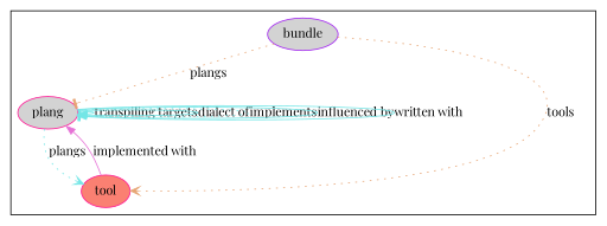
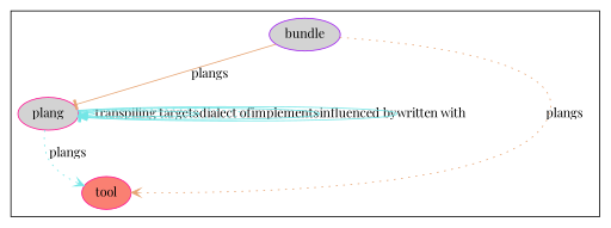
  digraph {
    fontname="Playfair Display"
    node [color=deeppink fillcolor=lightgrey fontcolor=black fontname="Playfair Display" style=filled]
    edge [arrowhead=normal color="0.5 0.5 0.9" fontname="Playfair Display" style=solid]
    n1 [color=purple label=bundle]
    n2 [label=plang]
    n3 [fillcolor=salmon label=tool]
    subgraph cluster_1 {
      n1
      n2
      n3
    }
-   n1 -> n2 [arrowhead=tee color="0.071 0.5 0.9" label=plangs style=dotted]
-   n1 -> n3 [arrowhead=vee color="0.071 0.5 0.9" label=tools style=dotted]
+   n1 -> n2 [arrowhead=tee color="0.071 0.5 0.9" label=plangs]
+   n1 -> n3 [arrowhead=vee color="0.071 0.5 0.9" label=plangs style=dotted]
    n2 -> n2 [label="transpiling targets"]
    n2 -> n2 [label="dialect of"]
    n2 -> n2 [arrowhead=tee label=implements style=dotted]
    n2 -> n2 [label="influenced by"]
    n2 -> n2 [arrowhead=tee label="written with"]
    n2 -> n3 [arrowhead=vee label=plangs style=dotted]
-   n3 -> n2 [color="0.857 0.5 0.9" label="implemented with"]
  }
